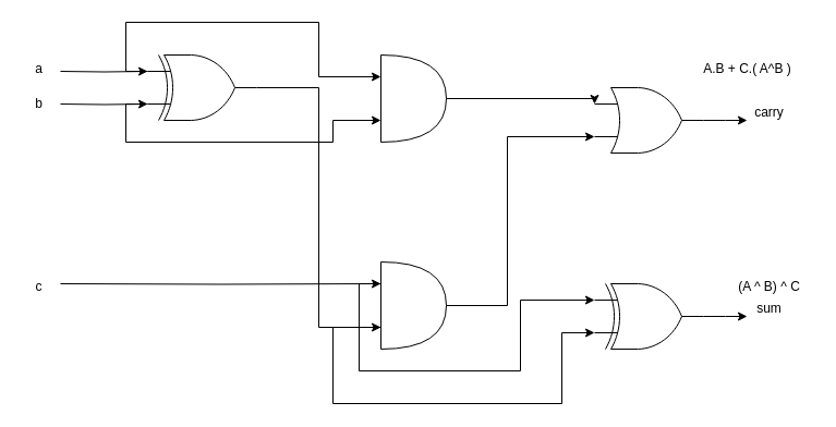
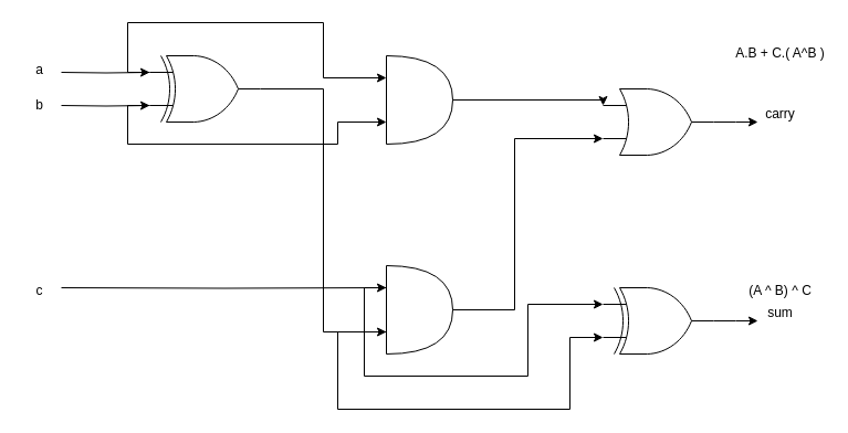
  <mxCell id="0" />
  <mxCell id="1" parent="0" />
  <mxCell id="2" style="edgeStyle=orthogonalEdgeStyle;rounded=0;orthogonalLoop=1;jettySize=auto;html=1;exitX=0;exitY=0.25;exitDx=0;exitDy=0;exitPerimeter=0;entryX=0;entryY=0.25;entryDx=0;entryDy=0;entryPerimeter=0;" edge="1" parent="1" target="4"><mxGeometry relative="1" as="geometry"><mxPoint x="55" y="65" as="sourcePoint" /></mxGeometry></mxCell>
  <mxCell id="3" style="edgeStyle=orthogonalEdgeStyle;rounded=0;orthogonalLoop=1;jettySize=auto;html=1;exitX=0;exitY=0.75;exitDx=0;exitDy=0;exitPerimeter=0;entryX=0;entryY=0.75;entryDx=0;entryDy=0;entryPerimeter=0;" edge="1" parent="1" target="4"><mxGeometry relative="1" as="geometry"><mxPoint x="55" y="95" as="sourcePoint" /></mxGeometry></mxCell>
  <mxCell id="4" value="" style="verticalLabelPosition=bottom;shadow=0;dashed=0;align=center;html=1;verticalAlign=top;shape=mxgraph.electrical.logic_gates.logic_gate;operation=xor;" vertex="1" parent="1"><mxGeometry x="135" y="50" width="100" height="60" as="geometry" /></mxCell>
  <mxCell id="5" value="" style="shape=or;whiteSpace=wrap;html=1;" vertex="1" parent="1"><mxGeometry x="349" y="50" width="60" height="80" as="geometry" /></mxCell>
  <mxCell id="6" style="edgeStyle=orthogonalEdgeStyle;rounded=0;orthogonalLoop=1;jettySize=auto;html=1;exitX=0;exitY=0.25;exitDx=0;exitDy=0;exitPerimeter=0;entryX=0;entryY=0.25;entryDx=0;entryDy=0;entryPerimeter=0;" edge="1" parent="1" target="7"><mxGeometry relative="1" as="geometry"><mxPoint x="55" y="260" as="sourcePoint" /></mxGeometry></mxCell>
  <mxCell id="7" value="" style="shape=or;whiteSpace=wrap;html=1;" vertex="1" parent="1"><mxGeometry x="349" y="240" width="60" height="80" as="geometry" /></mxCell>
  <mxCell id="8" style="edgeStyle=orthogonalEdgeStyle;rounded=0;orthogonalLoop=1;jettySize=auto;html=1;exitX=1;exitY=0.5;exitDx=0;exitDy=0;exitPerimeter=0;" edge="1" parent="1" source="9"><mxGeometry relative="1" as="geometry"><mxPoint x="685" y="110" as="targetPoint" /></mxGeometry></mxCell>
  <mxCell id="9" value="" style="verticalLabelPosition=bottom;shadow=0;dashed=0;align=center;html=1;verticalAlign=top;shape=mxgraph.electrical.logic_gates.logic_gate;operation=or;" vertex="1" parent="1"><mxGeometry x="545" y="80" width="100" height="60" as="geometry" /></mxCell>
  <mxCell id="10" style="edgeStyle=orthogonalEdgeStyle;rounded=0;orthogonalLoop=1;jettySize=auto;html=1;exitX=1;exitY=0.5;exitDx=0;exitDy=0;exitPerimeter=0;" edge="1" parent="1" source="11"><mxGeometry relative="1" as="geometry"><mxPoint x="685" y="290" as="targetPoint" /></mxGeometry></mxCell>
  <mxCell id="11" value="" style="verticalLabelPosition=bottom;shadow=0;dashed=0;align=center;html=1;verticalAlign=top;shape=mxgraph.electrical.logic_gates.logic_gate;operation=xor;" vertex="1" parent="1"><mxGeometry x="545" y="260" width="100" height="60" as="geometry" /></mxCell>
  <mxCell id="12" value="a" style="text;html=1;align=center;verticalAlign=middle;resizable=0;points=[];autosize=1;strokeColor=none;fillColor=none;" vertex="1" parent="1"><mxGeometry x="20" y="48" width="30" height="30" as="geometry" /></mxCell>
  <mxCell id="13" value="b" style="text;html=1;align=center;verticalAlign=middle;resizable=0;points=[];autosize=1;strokeColor=none;fillColor=none;" vertex="1" parent="1"><mxGeometry x="20" y="80" width="30" height="30" as="geometry" /></mxCell>
  <mxCell id="14" value="c" style="text;html=1;align=center;verticalAlign=middle;resizable=0;points=[];autosize=1;strokeColor=none;fillColor=none;" vertex="1" parent="1"><mxGeometry x="20" y="248" width="30" height="30" as="geometry" /></mxCell>
  <mxCell id="15" style="edgeStyle=orthogonalEdgeStyle;rounded=0;orthogonalLoop=1;jettySize=auto;html=1;exitX=0;exitY=0.25;exitDx=0;exitDy=0;exitPerimeter=0;entryX=0;entryY=0.25;entryDx=0;entryDy=0;entryPerimeter=0;" edge="1" parent="1" source="4" target="5"><mxGeometry relative="1" as="geometry"><Array as="points"><mxPoint x="115" y="65" /><mxPoint x="115" y="20" /><mxPoint x="292" y="20" /><mxPoint x="292" y="70" /></Array></mxGeometry></mxCell>
  <mxCell id="16" style="edgeStyle=orthogonalEdgeStyle;rounded=0;orthogonalLoop=1;jettySize=auto;html=1;exitX=0;exitY=0.75;exitDx=0;exitDy=0;exitPerimeter=0;entryX=0;entryY=0.75;entryDx=0;entryDy=0;entryPerimeter=0;" edge="1" parent="1" source="4" target="5"><mxGeometry relative="1" as="geometry"><Array as="points"><mxPoint x="115" y="95" /><mxPoint x="115" y="130" /><mxPoint x="305" y="130" /><mxPoint x="305" y="110" /></Array></mxGeometry></mxCell>
  <mxCell id="17" style="edgeStyle=orthogonalEdgeStyle;rounded=0;orthogonalLoop=1;jettySize=auto;html=1;exitX=1;exitY=0.5;exitDx=0;exitDy=0;exitPerimeter=0;entryX=0;entryY=0.75;entryDx=0;entryDy=0;entryPerimeter=0;" edge="1" parent="1" source="4" target="7"><mxGeometry relative="1" as="geometry" /></mxCell>
  <mxCell id="18" style="edgeStyle=orthogonalEdgeStyle;rounded=0;orthogonalLoop=1;jettySize=auto;html=1;exitX=0;exitY=0.25;exitDx=0;exitDy=0;exitPerimeter=0;entryX=0;entryY=0.25;entryDx=0;entryDy=0;entryPerimeter=0;" edge="1" parent="1" source="7" target="11"><mxGeometry relative="1" as="geometry" /></mxCell>
  <mxCell id="19" style="edgeStyle=orthogonalEdgeStyle;rounded=0;orthogonalLoop=1;jettySize=auto;html=1;exitX=0;exitY=0.75;exitDx=0;exitDy=0;exitPerimeter=0;entryX=0;entryY=0.75;entryDx=0;entryDy=0;entryPerimeter=0;" edge="1" parent="1" source="7" target="11"><mxGeometry relative="1" as="geometry"><Array as="points"><mxPoint x="305" y="300" /><mxPoint x="305" y="370" /><mxPoint x="515" y="370" /><mxPoint x="515" y="305" /></Array></mxGeometry></mxCell>
  <mxCell id="20" style="edgeStyle=orthogonalEdgeStyle;rounded=0;orthogonalLoop=1;jettySize=auto;html=1;exitX=1;exitY=0.5;exitDx=0;exitDy=0;exitPerimeter=0;entryX=0;entryY=0.75;entryDx=0;entryDy=0;entryPerimeter=0;" edge="1" parent="1" source="7" target="9"><mxGeometry relative="1" as="geometry"><Array as="points"><mxPoint x="465" y="280" /><mxPoint x="465" y="125" /></Array></mxGeometry></mxCell>
  <mxCell id="21" style="edgeStyle=orthogonalEdgeStyle;rounded=0;orthogonalLoop=1;jettySize=auto;html=1;exitX=1;exitY=0.5;exitDx=0;exitDy=0;exitPerimeter=0;entryX=0;entryY=0.25;entryDx=0;entryDy=0;entryPerimeter=0;" edge="1" parent="1" source="5" target="9"><mxGeometry relative="1" as="geometry"><Array as="points"><mxPoint x="545" y="90" /></Array></mxGeometry></mxCell>
  <mxCell id="22" value="carry" style="text;html=1;align=center;verticalAlign=middle;resizable=0;points=[];autosize=1;strokeColor=none;fillColor=none;" vertex="1" parent="1"><mxGeometry x="680" y="88" width="50" height="30" as="geometry" /></mxCell>
  <mxCell id="23" value="sum" style="text;html=1;align=center;verticalAlign=middle;resizable=0;points=[];autosize=1;strokeColor=none;fillColor=none;" vertex="1" parent="1"><mxGeometry x="680" y="268" width="50" height="30" as="geometry" /></mxCell>
- <mxCell id="24" value="A.B + C.( A^B )" style="text;html=1;align=center;verticalAlign=middle;resizable=0;points=[];autosize=1;strokeColor=none;fillColor=none;" vertex="1" parent="1"><mxGeometry x="635" y="48" width="100" height="30" as="geometry" /></mxCell>
+ <mxCell id="24" value="A.B + C.( A^B )" style="text;html=1;align=center;verticalAlign=middle;resizable=0;points=[];autosize=1;strokeColor=none;fillColor=none;" vertex="1" parent="1"><mxGeometry x="655" y="33" width="100" height="30" as="geometry" /></mxCell>
  <mxCell id="25" value="(A ^ B) ^ C" style="text;html=1;align=center;verticalAlign=middle;resizable=0;points=[];autosize=1;strokeColor=none;fillColor=none;" vertex="1" parent="1"><mxGeometry x="665" y="248" width="80" height="30" as="geometry" /></mxCell>
